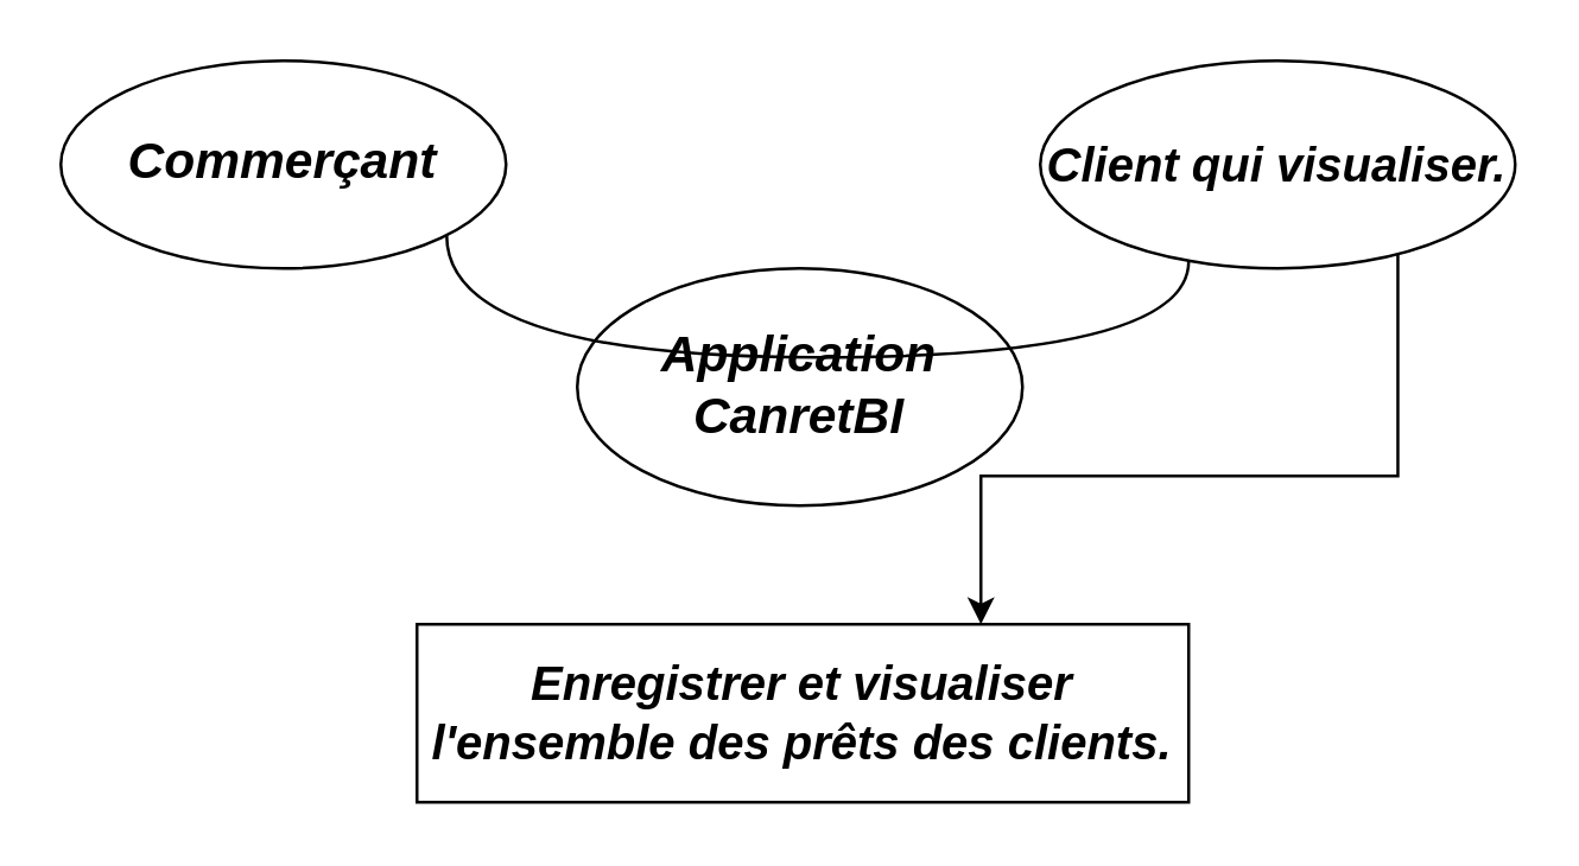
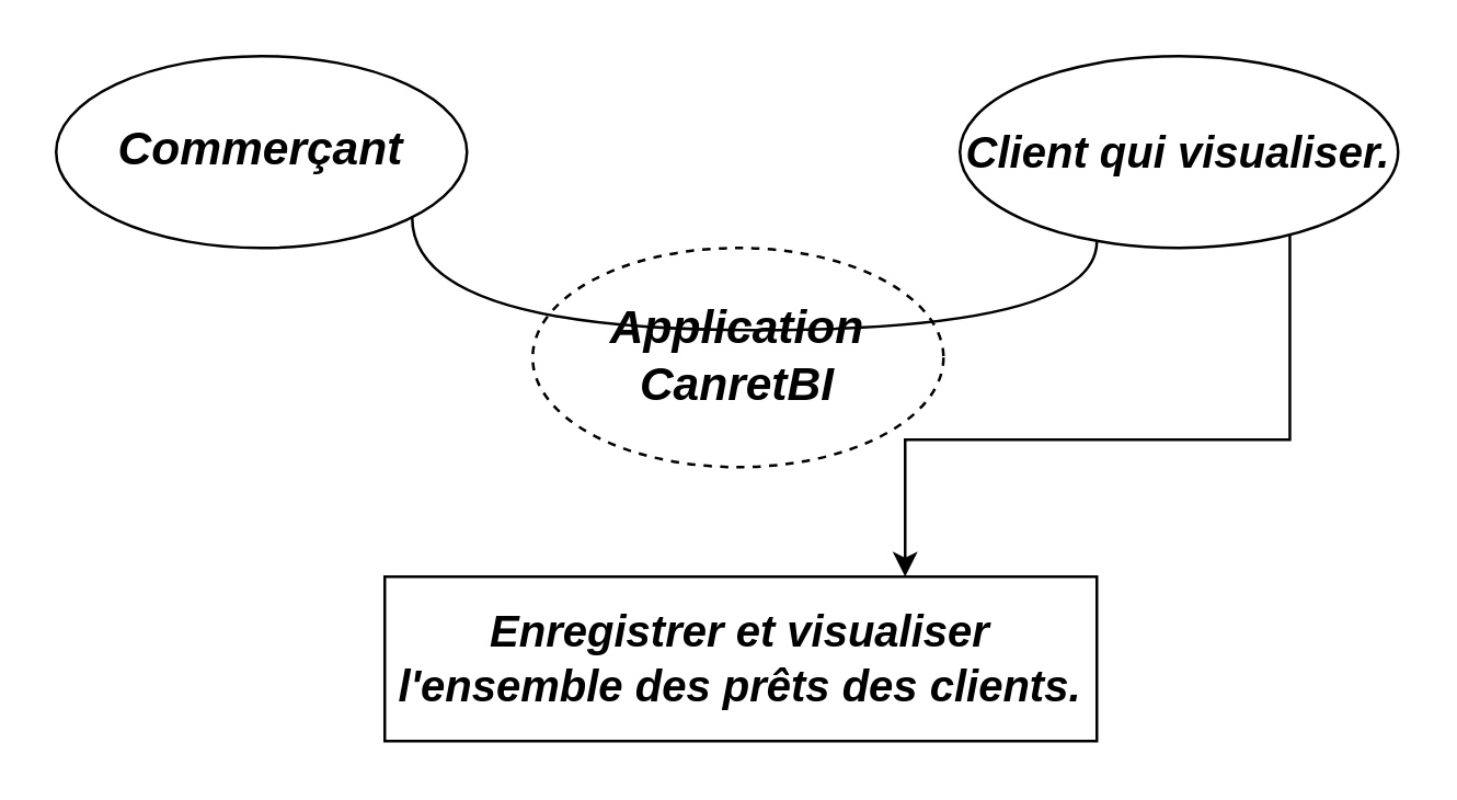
  <mxCell id="0" />
  <mxCell id="1" parent="0" />
  <mxCell id="2" value="&lt;font size=&quot;1&quot;&gt;&lt;b&gt;&lt;i style=&quot;font-size: 16px&quot;&gt;Enregistrer et visualiser l'ensemble des prêts des clients.&lt;/i&gt;&lt;/b&gt;&lt;/font&gt;" style="whiteSpace=wrap;html=1;align=center;verticalAlign=middle;treeFolding=1;treeMoving=1;newEdgeStyle={&quot;edgeStyle&quot;:&quot;elbowEdgeStyle&quot;,&quot;startArrow&quot;:&quot;none&quot;,&quot;endArrow&quot;:&quot;none&quot;};" parent="1" vertex="1"><mxGeometry x="140" y="210" width="260" height="60" as="geometry" /></mxCell>
  <mxCell id="3" value="" style="edgeStyle=elbowEdgeStyle;elbow=vertical;startArrow=none;endArrow=classic;rounded=0;exitX=0.753;exitY=0.925;exitDx=0;exitDy=0;exitPerimeter=0;startFill=0;endFill=1;" parent="1" source="6" target="2" edge="1"><mxGeometry relative="1" as="geometry"><mxPoint x="430" y="50" as="sourcePoint" /><Array as="points"><mxPoint x="330" y="160" /><mxPoint x="250" y="200" /><mxPoint x="360" y="60" /><mxPoint x="280" y="170" /><mxPoint x="230" y="160" /><mxPoint x="280" y="180" /></Array></mxGeometry></mxCell>
  <mxCell id="4" value="&lt;b&gt;&lt;i&gt;&lt;font style=&quot;font-size: 17px&quot;&gt;Commerçant&lt;/font&gt;&lt;/i&gt;&lt;/b&gt;" style="ellipse;whiteSpace=wrap;html=1;align=center;newEdgeStyle={&quot;edgeStyle&quot;:&quot;entityRelationEdgeStyle&quot;,&quot;startArrow&quot;:&quot;none&quot;,&quot;endArrow&quot;:&quot;none&quot;,&quot;segment&quot;:10,&quot;curved&quot;:1};treeFolding=1;treeMoving=1;" parent="1" vertex="1"><mxGeometry x="20" y="20" width="150" height="70" as="geometry" /></mxCell>
- <mxCell id="5" value="&lt;font style=&quot;font-size: 17px&quot;&gt;&lt;b&gt;&lt;i&gt;Application CanretBI&lt;/i&gt;&lt;/b&gt;&lt;/font&gt;" style="ellipse;whiteSpace=wrap;html=1;align=center;newEdgeStyle={&quot;edgeStyle&quot;:&quot;entityRelationEdgeStyle&quot;,&quot;startArrow&quot;:&quot;none&quot;,&quot;endArrow&quot;:&quot;none&quot;,&quot;segment&quot;:10,&quot;curved&quot;:1};treeFolding=1;treeMoving=1;" parent="1" vertex="1"><mxGeometry x="194" y="90" width="150" height="80" as="geometry" /></mxCell>
+ <mxCell id="5" value="&lt;font style=&quot;font-size: 17px&quot;&gt;&lt;b&gt;&lt;i&gt;Application CanretBI&lt;/i&gt;&lt;/b&gt;&lt;/font&gt;" style="ellipse;whiteSpace=wrap;html=1;align=center;newEdgeStyle={&quot;edgeStyle&quot;:&quot;entityRelationEdgeStyle&quot;,&quot;startArrow&quot;:&quot;none&quot;,&quot;endArrow&quot;:&quot;none&quot;,&quot;segment&quot;:10,&quot;curved&quot;:1};treeFolding=1;treeMoving=1;dashed=1;" parent="1" vertex="1"><mxGeometry x="194" y="90" width="150" height="80" as="geometry" /></mxCell>
  <mxCell id="6" value="&lt;font style=&quot;font-size: 16px&quot;&gt;&lt;b&gt;&lt;i&gt;Client qui visualiser.&lt;/i&gt;&lt;/b&gt;&lt;/font&gt;" style="ellipse;whiteSpace=wrap;html=1;align=center;newEdgeStyle={&quot;edgeStyle&quot;:&quot;entityRelationEdgeStyle&quot;,&quot;startArrow&quot;:&quot;none&quot;,&quot;endArrow&quot;:&quot;none&quot;,&quot;segment&quot;:10,&quot;curved&quot;:1};treeFolding=1;treeMoving=1;" parent="1" vertex="1"><mxGeometry x="350" y="20" width="160" height="70" as="geometry" /></mxCell>
  <mxCell id="7" value="" style="edgeStyle=orthogonalEdgeStyle;elbow=horizontal;endArrow=none;html=1;curved=1;endFill=0;" parent="1" source="4" target="6" edge="1"><mxGeometry width="50" height="50" relative="1" as="geometry"><mxPoint x="150" y="60" as="sourcePoint" /><mxPoint x="320" y="30" as="targetPoint" /><Array as="points"><mxPoint x="150" y="120" /><mxPoint x="400" y="120" /></Array></mxGeometry></mxCell>
